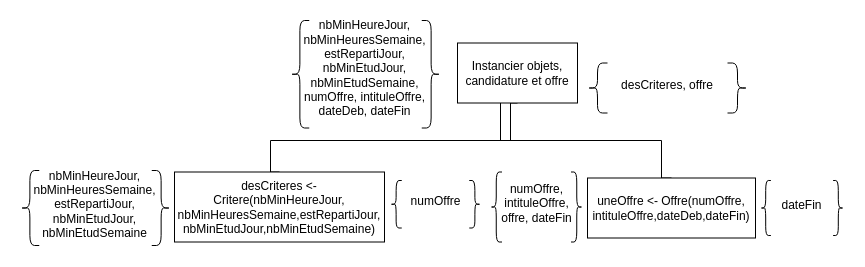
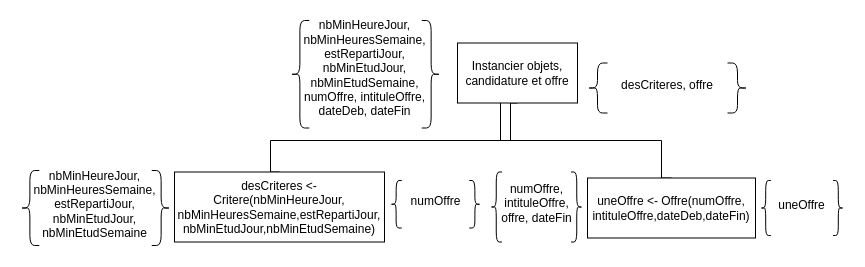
  <mxCell id="0" />
  <mxCell id="1" parent="0" />
  <mxCell id="2" style="edgeStyle=orthogonalEdgeStyle;rounded=0;orthogonalLoop=1;jettySize=auto;html=1;exitX=0.5;exitY=1;exitDx=0;exitDy=0;entryX=0.5;entryY=0;entryDx=0;entryDy=0;endArrow=none;endFill=0;" edge="1" parent="1" source="4" target="9"><mxGeometry relative="1" as="geometry"><Array as="points"><mxPoint x="510" y="140" /><mxPoint x="270" y="140" /><mxPoint x="270" y="171" /></Array></mxGeometry></mxCell>
  <mxCell id="3" style="edgeStyle=orthogonalEdgeStyle;rounded=0;orthogonalLoop=1;jettySize=auto;html=1;exitX=0.5;exitY=1;exitDx=0;exitDy=0;entryX=0.5;entryY=0;entryDx=0;entryDy=0;endArrow=none;endFill=0;" edge="1" parent="1" source="4" target="10"><mxGeometry relative="1" as="geometry"><Array as="points"><mxPoint x="500" y="100" /><mxPoint x="500" y="140" /><mxPoint x="661" y="140" /><mxPoint x="661" y="178" /></Array></mxGeometry></mxCell>
  <mxCell id="4" value="Instancier objets, candidature et offre" style="rounded=0;whiteSpace=wrap;html=1;" vertex="1" parent="1"><mxGeometry x="457" y="42.5" width="120" height="60" as="geometry" /></mxCell>
  <mxCell id="5" value="" style="group" connectable="0" vertex="1" parent="1"><mxGeometry x="587" y="62.5" width="160" height="50" as="geometry" /></mxCell>
  <mxCell id="6" value="desCriteres, offre" style="text;html=1;strokeColor=none;fillColor=none;align=center;verticalAlign=middle;whiteSpace=wrap;rounded=0;" vertex="1" parent="5"><mxGeometry x="10" y="5" width="140" height="35" as="geometry" /></mxCell>
  <mxCell id="7" value="" style="shape=curlyBracket;whiteSpace=wrap;html=1;rounded=1;labelPosition=left;verticalLabelPosition=middle;align=right;verticalAlign=middle;" vertex="1" parent="5"><mxGeometry width="20" height="50" as="geometry" /></mxCell>
  <mxCell id="8" value="" style="shape=curlyBracket;whiteSpace=wrap;html=1;rounded=1;flipH=1;labelPosition=right;verticalLabelPosition=middle;align=left;verticalAlign=middle;" vertex="1" parent="5"><mxGeometry x="140" width="20" height="50" as="geometry" /></mxCell>
  <mxCell id="9" value="desCriteres &amp;lt;- Critere(nbMinHeureJour, nbMinHeuresSemaine,estRepartiJour,&lt;br style=&quot;border-color: var(--border-color);&quot;&gt;nbMinEtudJour,nbMinEtudSemaine)" style="rounded=0;whiteSpace=wrap;html=1;" vertex="1" parent="1"><mxGeometry x="174" y="171.5" width="210" height="70" as="geometry" /></mxCell>
  <mxCell id="10" value="uneOffre &amp;lt;- Offre(numOffre,&lt;br&gt;intituleOffre,dateDeb,dateFin)" style="rounded=0;whiteSpace=wrap;html=1;" vertex="1" parent="1"><mxGeometry x="587" y="177.5" width="168" height="60" as="geometry" /></mxCell>
  <mxCell id="11" value="" style="group" connectable="0" vertex="1" parent="1"><mxGeometry x="390" y="180" width="90" height="47.5" as="geometry" /></mxCell>
  <mxCell id="12" value="numOffre" style="text;html=1;strokeColor=none;fillColor=none;align=center;verticalAlign=middle;whiteSpace=wrap;rounded=0;" vertex="1" parent="11"><mxGeometry x="5.625" y="4.75" width="78.75" height="33.25" as="geometry" /></mxCell>
  <mxCell id="13" value="" style="shape=curlyBracket;whiteSpace=wrap;html=1;rounded=1;labelPosition=left;verticalLabelPosition=middle;align=right;verticalAlign=middle;" vertex="1" parent="11"><mxGeometry width="11.25" height="47.5" as="geometry" /></mxCell>
  <mxCell id="14" value="" style="shape=curlyBracket;whiteSpace=wrap;html=1;rounded=1;flipH=1;labelPosition=right;verticalLabelPosition=middle;align=left;verticalAlign=middle;" vertex="1" parent="11"><mxGeometry x="78.75" width="11.25" height="47.5" as="geometry" /></mxCell>
  <mxCell id="15" value="" style="group" connectable="0" vertex="1" parent="1"><mxGeometry x="490" y="171.5" width="92" height="70" as="geometry" /></mxCell>
  <mxCell id="16" value="numOffre,&lt;br style=&quot;border-color: var(--border-color);&quot;&gt;intituleOffre,&lt;br&gt;offre, dateFin" style="text;html=1;strokeColor=none;fillColor=none;align=center;verticalAlign=middle;whiteSpace=wrap;rounded=0;" vertex="1" parent="15"><mxGeometry x="5.75" y="7" width="80.5" height="49" as="geometry" /></mxCell>
  <mxCell id="17" value="" style="shape=curlyBracket;whiteSpace=wrap;html=1;rounded=1;labelPosition=left;verticalLabelPosition=middle;align=right;verticalAlign=middle;" vertex="1" parent="15"><mxGeometry width="11.5" height="70" as="geometry" /></mxCell>
  <mxCell id="18" value="" style="shape=curlyBracket;whiteSpace=wrap;html=1;rounded=1;flipH=1;labelPosition=right;verticalLabelPosition=middle;align=left;verticalAlign=middle;" vertex="1" parent="15"><mxGeometry x="80.5" width="11.5" height="70" as="geometry" /></mxCell>
  <mxCell id="19" value="" style="group" connectable="0" vertex="1" parent="1"><mxGeometry x="760" y="180" width="83" height="55" as="geometry" /></mxCell>
- <mxCell id="20" value="dateFin" style="text;html=1;strokeColor=none;fillColor=none;align=center;verticalAlign=middle;whiteSpace=wrap;rounded=0;" vertex="1" parent="19"><mxGeometry x="5.188" y="5.5" width="72.625" height="38.5" as="geometry" /></mxCell>
+ <mxCell id="20" value="uneOffre" style="text;html=1;strokeColor=none;fillColor=none;align=center;verticalAlign=middle;whiteSpace=wrap;rounded=0;" vertex="1" parent="19"><mxGeometry x="5.188" y="5.5" width="72.625" height="38.5" as="geometry" /></mxCell>
  <mxCell id="21" value="" style="shape=curlyBracket;whiteSpace=wrap;html=1;rounded=1;labelPosition=left;verticalLabelPosition=middle;align=right;verticalAlign=middle;" vertex="1" parent="19"><mxGeometry width="10.375" height="55.0" as="geometry" /></mxCell>
  <mxCell id="22" value="" style="shape=curlyBracket;whiteSpace=wrap;html=1;rounded=1;flipH=1;labelPosition=right;verticalLabelPosition=middle;align=left;verticalAlign=middle;" vertex="1" parent="19"><mxGeometry x="72.625" width="10.375" height="55.0" as="geometry" /></mxCell>
  <mxCell id="23" value="" style="group" connectable="0" vertex="1" parent="1"><mxGeometry x="20" y="170" width="150" height="75" as="geometry" /></mxCell>
  <mxCell id="24" value="nbMinHeureJour, nbMinHeuresSemaine, estRepartiJour,&lt;br&gt;nbMinEtudJour,&lt;br&gt;nbMinEtudSemaine" style="text;html=1;strokeColor=none;fillColor=none;align=center;verticalAlign=middle;whiteSpace=wrap;rounded=0;" vertex="1" parent="23"><mxGeometry x="9.375" y="7.5" width="131.25" height="52.5" as="geometry" /></mxCell>
  <mxCell id="25" value="" style="shape=curlyBracket;whiteSpace=wrap;html=1;rounded=1;labelPosition=left;verticalLabelPosition=middle;align=right;verticalAlign=middle;" vertex="1" parent="23"><mxGeometry width="18.75" height="75" as="geometry" /></mxCell>
  <mxCell id="26" value="" style="shape=curlyBracket;whiteSpace=wrap;html=1;rounded=1;flipH=1;labelPosition=right;verticalLabelPosition=middle;align=left;verticalAlign=middle;" vertex="1" parent="23"><mxGeometry x="131.25" width="18.75" height="75" as="geometry" /></mxCell>
  <mxCell id="27" value="" style="group" connectable="0" vertex="1" parent="1"><mxGeometry x="290" y="20" width="150" height="107.5" as="geometry" /></mxCell>
  <mxCell id="28" value="nbMinHeureJour, nbMinHeuresSemaine, estRepartiJour,&lt;br&gt;nbMinEtudJour,&lt;br&gt;nbMinEtudSemaine, numOffre, intituleOffre,&lt;br style=&quot;border-color: var(--border-color);&quot;&gt;dateDeb, dateFin" style="text;html=1;strokeColor=none;fillColor=none;align=center;verticalAlign=middle;whiteSpace=wrap;rounded=0;" vertex="1" parent="27"><mxGeometry x="9.375" y="10.75" width="131.25" height="75.25" as="geometry" /></mxCell>
  <mxCell id="29" value="" style="shape=curlyBracket;whiteSpace=wrap;html=1;rounded=1;labelPosition=left;verticalLabelPosition=middle;align=right;verticalAlign=middle;" vertex="1" parent="27"><mxGeometry width="18.75" height="107.5" as="geometry" /></mxCell>
  <mxCell id="30" value="" style="shape=curlyBracket;whiteSpace=wrap;html=1;rounded=1;flipH=1;labelPosition=right;verticalLabelPosition=middle;align=left;verticalAlign=middle;" vertex="1" parent="27"><mxGeometry x="131.25" width="18.75" height="107.5" as="geometry" /></mxCell>
